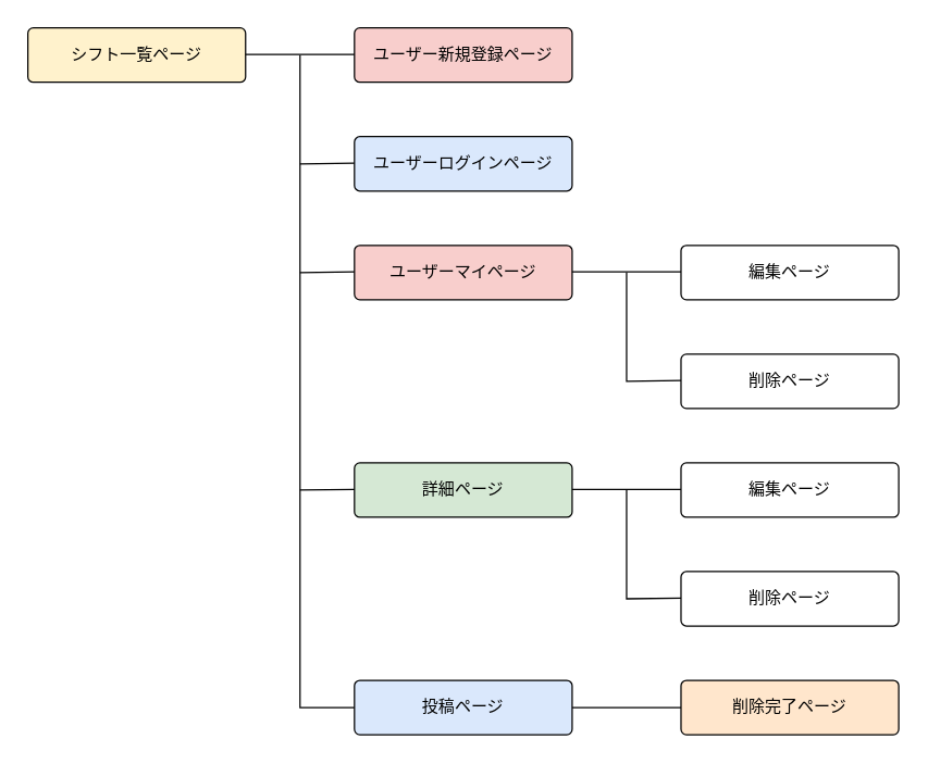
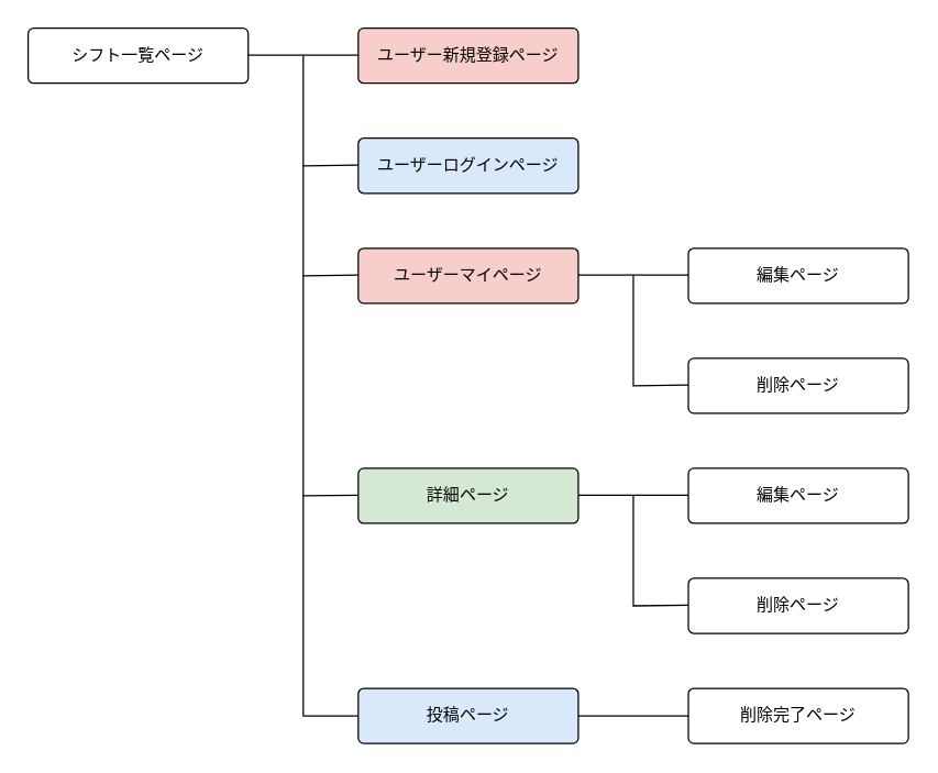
  <mxCell id="0" />
  <mxCell id="1" parent="0" />
  <mxCell id="2" value="ユーザー新規登録ページ" style="rounded=1;arcSize=10;whiteSpace=wrap;html=1;align=center;fillColor=#f8cecc;" vertex="1" parent="1"><mxGeometry x="260" y="20" width="160" height="40" as="geometry" /></mxCell>
  <mxCell id="3" value="ユーザーログインページ" style="rounded=1;arcSize=10;whiteSpace=wrap;html=1;align=center;fillColor=#dae8fc;" vertex="1" parent="1"><mxGeometry x="260" y="100" width="160" height="40" as="geometry" /></mxCell>
- <mxCell id="4" value="シフト一覧ページ" style="rounded=1;arcSize=10;whiteSpace=wrap;html=1;align=center;fillColor=#fff2cc;" vertex="1" parent="1"><mxGeometry x="20" y="20" width="160" height="40" as="geometry" /></mxCell>
+ <mxCell id="4" value="シフト一覧ページ" style="rounded=1;arcSize=10;whiteSpace=wrap;html=1;align=center;" vertex="1" parent="1"><mxGeometry x="20" y="20" width="160" height="40" as="geometry" /></mxCell>
  <mxCell id="5" value="ユーザーマイページ" style="rounded=1;arcSize=10;whiteSpace=wrap;html=1;align=center;fillColor=#f8cecc;" vertex="1" parent="1"><mxGeometry x="260" y="180" width="160" height="40" as="geometry" /></mxCell>
  <mxCell id="6" value="詳細ページ" style="rounded=1;arcSize=10;whiteSpace=wrap;html=1;align=center;fillColor=#d5e8d4;" vertex="1" parent="1"><mxGeometry x="260" y="340" width="160" height="40" as="geometry" /></mxCell>
  <mxCell id="7" value="投稿ページ" style="rounded=1;arcSize=10;whiteSpace=wrap;html=1;align=center;fillColor=#dae8fc;" vertex="1" parent="1"><mxGeometry x="260" y="500" width="160" height="40" as="geometry" /></mxCell>
  <mxCell id="8" value="編集ページ" style="rounded=1;arcSize=10;whiteSpace=wrap;html=1;align=center;" vertex="1" parent="1"><mxGeometry x="500" y="340" width="160" height="40" as="geometry" /></mxCell>
- <mxCell id="9" value="削除完了ページ" style="rounded=1;arcSize=10;whiteSpace=wrap;html=1;align=center;fillColor=#ffe6cc;" vertex="1" parent="1"><mxGeometry x="500" y="500" width="160" height="40" as="geometry" /></mxCell>
+ <mxCell id="9" value="削除完了ページ" style="rounded=1;arcSize=10;whiteSpace=wrap;html=1;align=center;" vertex="1" parent="1"><mxGeometry x="500" y="500" width="160" height="40" as="geometry" /></mxCell>
  <mxCell id="10" value="編集ページ" style="rounded=1;arcSize=10;whiteSpace=wrap;html=1;align=center;" vertex="1" parent="1"><mxGeometry x="500" y="180" width="160" height="40" as="geometry" /></mxCell>
  <mxCell id="11" value="削除ページ" style="rounded=1;arcSize=10;whiteSpace=wrap;html=1;align=center;" vertex="1" parent="1"><mxGeometry x="500" y="260" width="160" height="40" as="geometry" /></mxCell>
  <mxCell id="12" value="" style="endArrow=none;html=1;rounded=0;" edge="1" parent="1"><mxGeometry relative="1" as="geometry"><mxPoint x="180" y="39.5" as="sourcePoint" /><mxPoint x="260" y="39.5" as="targetPoint" /></mxGeometry></mxCell>
  <mxCell id="13" value="" style="endArrow=none;html=1;rounded=0;" edge="1" parent="1"><mxGeometry relative="1" as="geometry"><mxPoint x="420" y="199.5" as="sourcePoint" /><mxPoint x="500" y="199.5" as="targetPoint" /></mxGeometry></mxCell>
  <mxCell id="14" value="" style="endArrow=none;html=1;rounded=0;" edge="1" parent="1"><mxGeometry relative="1" as="geometry"><mxPoint x="420" y="359.5" as="sourcePoint" /><mxPoint x="500" y="359.5" as="targetPoint" /></mxGeometry></mxCell>
  <mxCell id="15" value="" style="endArrow=none;html=1;rounded=0;" edge="1" parent="1"><mxGeometry relative="1" as="geometry"><mxPoint x="420" y="520" as="sourcePoint" /><mxPoint x="500" y="520" as="targetPoint" /></mxGeometry></mxCell>
  <mxCell id="16" value="" style="endArrow=none;html=1;rounded=0;entryX=0;entryY=0.5;entryDx=0;entryDy=0;" edge="1" parent="1" target="7"><mxGeometry relative="1" as="geometry"><mxPoint x="220" y="40" as="sourcePoint" /><mxPoint x="260" y="199.5" as="targetPoint" /><Array as="points"><mxPoint x="220" y="520" /></Array></mxGeometry></mxCell>
  <mxCell id="17" value="" style="endArrow=none;html=1;rounded=0;" edge="1" parent="1"><mxGeometry relative="1" as="geometry"><mxPoint x="220" y="120" as="sourcePoint" /><mxPoint x="260" y="119.5" as="targetPoint" /></mxGeometry></mxCell>
  <mxCell id="18" value="" style="endArrow=none;html=1;rounded=0;" edge="1" parent="1"><mxGeometry relative="1" as="geometry"><mxPoint x="460" y="200" as="sourcePoint" /><mxPoint x="500" y="279.5" as="targetPoint" /><Array as="points"><mxPoint x="460" y="280" /></Array></mxGeometry></mxCell>
  <mxCell id="19" value="" style="endArrow=none;html=1;rounded=0;" edge="1" parent="1"><mxGeometry relative="1" as="geometry"><mxPoint x="220" y="200" as="sourcePoint" /><mxPoint x="260" y="199.5" as="targetPoint" /></mxGeometry></mxCell>
  <mxCell id="20" value="" style="endArrow=none;html=1;rounded=0;" edge="1" parent="1"><mxGeometry relative="1" as="geometry"><mxPoint x="220" y="360" as="sourcePoint" /><mxPoint x="260" y="359.5" as="targetPoint" /></mxGeometry></mxCell>
  <mxCell id="21" value="" style="endArrow=none;html=1;rounded=0;" edge="1" parent="1"><mxGeometry relative="1" as="geometry"><mxPoint x="460" y="360" as="sourcePoint" /><mxPoint x="500" y="439.5" as="targetPoint" /><Array as="points"><mxPoint x="460" y="440" /></Array></mxGeometry></mxCell>
  <mxCell id="22" value="削除ページ" style="rounded=1;arcSize=10;whiteSpace=wrap;html=1;align=center;" vertex="1" parent="1"><mxGeometry x="500" y="420" width="160" height="40" as="geometry" /></mxCell>
